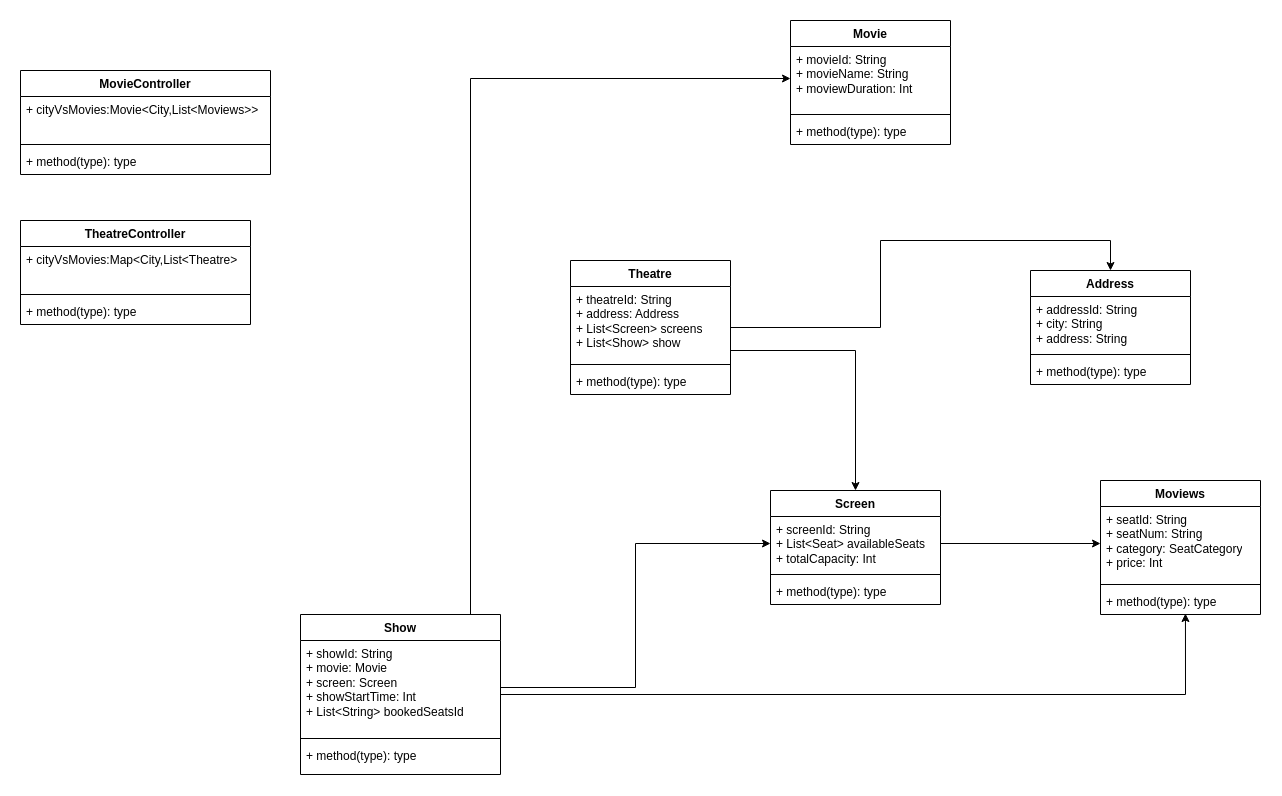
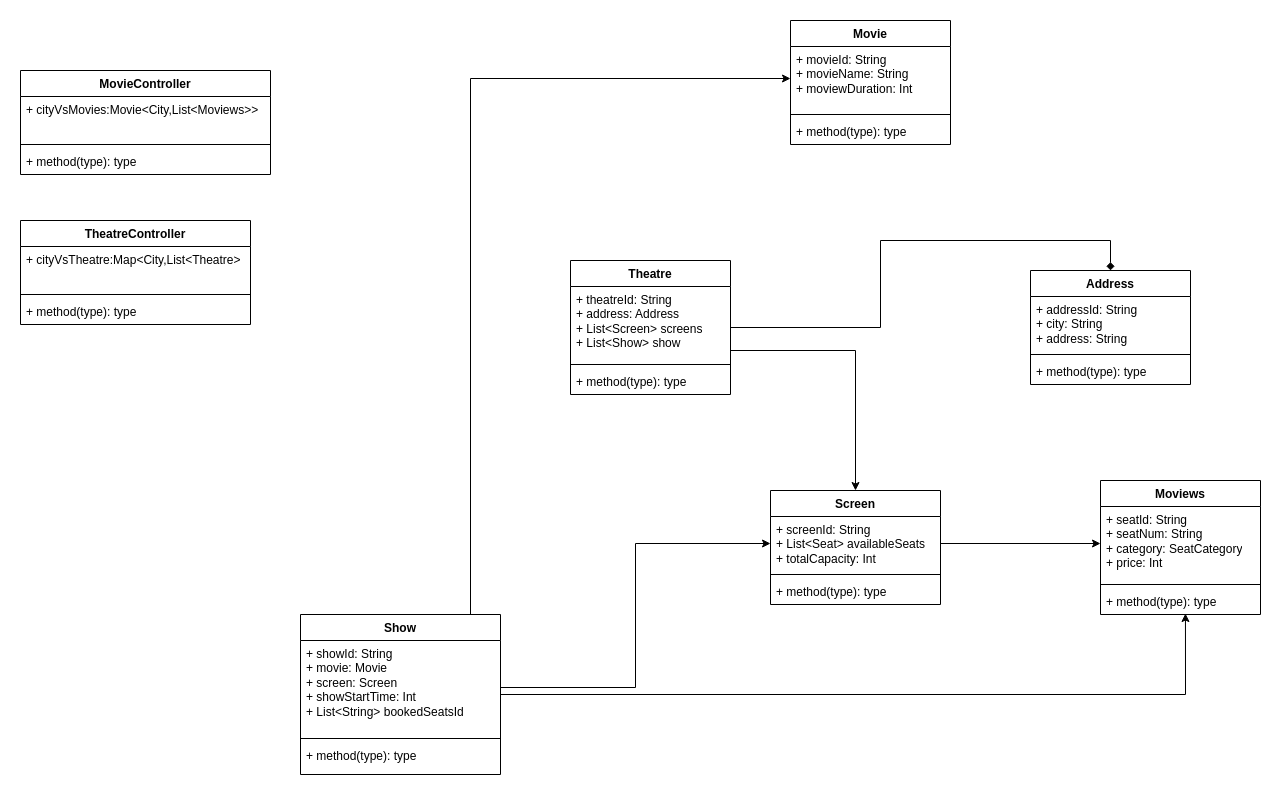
  <mxCell id="0" />
  <mxCell id="1" parent="0" />
  <mxCell id="2" value="Movie" style="swimlane;fontStyle=1;align=center;verticalAlign=top;childLayout=stackLayout;horizontal=1;startSize=26;horizontalStack=0;resizeParent=1;resizeParentMax=0;resizeLast=0;collapsible=1;marginBottom=0;whiteSpace=wrap;html=1;" vertex="1" parent="1"><mxGeometry x="790" y="20" width="160" height="124" as="geometry" /></mxCell>
  <mxCell id="3" value="+ movieId: String&lt;div&gt;+ movieName: String&lt;/div&gt;&lt;div&gt;+ moviewDuration: Int&amp;nbsp;&lt;/div&gt;" style="text;strokeColor=none;fillColor=none;align=left;verticalAlign=top;spacingLeft=4;spacingRight=4;overflow=hidden;rotatable=0;points=[[0,0.5],[1,0.5]];portConstraint=eastwest;whiteSpace=wrap;html=1;" vertex="1" parent="2"><mxGeometry y="26" width="160" height="64" as="geometry" /></mxCell>
  <mxCell id="4" value="" style="line;strokeWidth=1;fillColor=none;align=left;verticalAlign=middle;spacingTop=-1;spacingLeft=3;spacingRight=3;rotatable=0;labelPosition=right;points=[];portConstraint=eastwest;strokeColor=inherit;" vertex="1" parent="2"><mxGeometry y="90" width="160" height="8" as="geometry" /></mxCell>
  <mxCell id="5" value="+ method(type): type" style="text;strokeColor=none;fillColor=none;align=left;verticalAlign=top;spacingLeft=4;spacingRight=4;overflow=hidden;rotatable=0;points=[[0,0.5],[1,0.5]];portConstraint=eastwest;whiteSpace=wrap;html=1;" vertex="1" parent="2"><mxGeometry y="98" width="160" height="26" as="geometry" /></mxCell>
  <mxCell id="6" value="Address" style="swimlane;fontStyle=1;align=center;verticalAlign=top;childLayout=stackLayout;horizontal=1;startSize=26;horizontalStack=0;resizeParent=1;resizeParentMax=0;resizeLast=0;collapsible=1;marginBottom=0;whiteSpace=wrap;html=1;" vertex="1" parent="1"><mxGeometry x="1030" y="270" width="160" height="114" as="geometry" /></mxCell>
  <mxCell id="7" value="+ addressId: String&lt;div&gt;+ city: String&lt;/div&gt;&lt;div&gt;+ address: String&lt;/div&gt;" style="text;strokeColor=none;fillColor=none;align=left;verticalAlign=top;spacingLeft=4;spacingRight=4;overflow=hidden;rotatable=0;points=[[0,0.5],[1,0.5]];portConstraint=eastwest;whiteSpace=wrap;html=1;" vertex="1" parent="6"><mxGeometry y="26" width="160" height="54" as="geometry" /></mxCell>
  <mxCell id="8" value="" style="line;strokeWidth=1;fillColor=none;align=left;verticalAlign=middle;spacingTop=-1;spacingLeft=3;spacingRight=3;rotatable=0;labelPosition=right;points=[];portConstraint=eastwest;strokeColor=inherit;" vertex="1" parent="6"><mxGeometry y="80" width="160" height="8" as="geometry" /></mxCell>
  <mxCell id="9" value="+ method(type): type" style="text;strokeColor=none;fillColor=none;align=left;verticalAlign=top;spacingLeft=4;spacingRight=4;overflow=hidden;rotatable=0;points=[[0,0.5],[1,0.5]];portConstraint=eastwest;whiteSpace=wrap;html=1;" vertex="1" parent="6"><mxGeometry y="88" width="160" height="26" as="geometry" /></mxCell>
- <mxCell id="10" style="edgeStyle=orthogonalEdgeStyle;rounded=0;orthogonalLoop=1;jettySize=auto;html=1;entryX=0.5;entryY=0;entryDx=0;entryDy=0;" edge="1" parent="1" source="11" target="6"><mxGeometry relative="1" as="geometry" /></mxCell>
+ <mxCell id="10" style="edgeStyle=orthogonalEdgeStyle;rounded=0;orthogonalLoop=1;jettySize=auto;html=1;entryX=0.5;entryY=0;entryDx=0;entryDy=0;endArrow=diamond;" edge="1" parent="1" source="11" target="6"><mxGeometry relative="1" as="geometry" /></mxCell>
  <mxCell id="11" value="Theatre" style="swimlane;fontStyle=1;align=center;verticalAlign=top;childLayout=stackLayout;horizontal=1;startSize=26;horizontalStack=0;resizeParent=1;resizeParentMax=0;resizeLast=0;collapsible=1;marginBottom=0;whiteSpace=wrap;html=1;" vertex="1" parent="1"><mxGeometry y="260" width="160" height="134" as="geometry" x="570" /></mxCell>
  <mxCell id="12" value="+ theatreId: String&lt;div&gt;+ address: Address&lt;/div&gt;&lt;div&gt;+ List&amp;lt;Screen&amp;gt; screens&lt;/div&gt;&lt;div&gt;+ List&amp;lt;Show&amp;gt; show&lt;/div&gt;" style="text;strokeColor=none;fillColor=none;align=left;verticalAlign=top;spacingLeft=4;spacingRight=4;overflow=hidden;rotatable=0;points=[[0,0.5],[1,0.5]];portConstraint=eastwest;whiteSpace=wrap;html=1;" vertex="1" parent="11"><mxGeometry y="26" width="160" height="74" as="geometry" /></mxCell>
  <mxCell id="13" value="" style="line;strokeWidth=1;fillColor=none;align=left;verticalAlign=middle;spacingTop=-1;spacingLeft=3;spacingRight=3;rotatable=0;labelPosition=right;points=[];portConstraint=eastwest;strokeColor=inherit;" vertex="1" parent="11"><mxGeometry y="100" width="160" height="8" as="geometry" /></mxCell>
  <mxCell id="14" value="+ method(type): type" style="text;strokeColor=none;fillColor=none;align=left;verticalAlign=top;spacingLeft=4;spacingRight=4;overflow=hidden;rotatable=0;points=[[0,0.5],[1,0.5]];portConstraint=eastwest;whiteSpace=wrap;html=1;" vertex="1" parent="11"><mxGeometry y="108" width="160" height="26" as="geometry" /></mxCell>
  <mxCell id="15" value="Screen" style="swimlane;fontStyle=1;align=center;verticalAlign=top;childLayout=stackLayout;horizontal=1;startSize=26;horizontalStack=0;resizeParent=1;resizeParentMax=0;resizeLast=0;collapsible=1;marginBottom=0;whiteSpace=wrap;html=1;" vertex="1" parent="1"><mxGeometry x="770" y="490" width="170" height="114" as="geometry" /></mxCell>
  <mxCell id="16" value="+ screenId: String&lt;div&gt;+ List&amp;lt;Seat&amp;gt; availableSeats&lt;/div&gt;&lt;div&gt;+ totalCapacity: Int&lt;/div&gt;" style="text;strokeColor=none;fillColor=none;align=left;verticalAlign=top;spacingLeft=4;spacingRight=4;overflow=hidden;rotatable=0;points=[[0,0.5],[1,0.5]];portConstraint=eastwest;whiteSpace=wrap;html=1;" vertex="1" parent="15"><mxGeometry y="26" width="170" height="54" as="geometry" /></mxCell>
  <mxCell id="17" value="" style="line;strokeWidth=1;fillColor=none;align=left;verticalAlign=middle;spacingTop=-1;spacingLeft=3;spacingRight=3;rotatable=0;labelPosition=right;points=[];portConstraint=eastwest;strokeColor=inherit;" vertex="1" parent="15"><mxGeometry y="80" width="170" height="8" as="geometry" /></mxCell>
  <mxCell id="18" value="+ method(type): type" style="text;strokeColor=none;fillColor=none;align=left;verticalAlign=top;spacingLeft=4;spacingRight=4;overflow=hidden;rotatable=0;points=[[0,0.5],[1,0.5]];portConstraint=eastwest;whiteSpace=wrap;html=1;" vertex="1" parent="15"><mxGeometry y="88" width="170" height="26" as="geometry" /></mxCell>
  <mxCell id="19" value="Moviews" style="swimlane;fontStyle=1;align=center;verticalAlign=top;childLayout=stackLayout;horizontal=1;startSize=26;horizontalStack=0;resizeParent=1;resizeParentMax=0;resizeLast=0;collapsible=1;marginBottom=0;whiteSpace=wrap;html=1;" vertex="1" parent="1"><mxGeometry x="1100" y="480" width="160" height="134" as="geometry" /></mxCell>
  <mxCell id="20" value="+ seatId: String&lt;div&gt;+ seatNum: String&lt;/div&gt;&lt;div&gt;+ category: SeatCategory&lt;/div&gt;&lt;div&gt;+ price: Int&lt;/div&gt;" style="text;strokeColor=none;fillColor=none;align=left;verticalAlign=top;spacingLeft=4;spacingRight=4;overflow=hidden;rotatable=0;points=[[0,0.5],[1,0.5]];portConstraint=eastwest;whiteSpace=wrap;html=1;" vertex="1" parent="19"><mxGeometry y="26" width="160" height="74" as="geometry" /></mxCell>
  <mxCell id="21" value="" style="line;strokeWidth=1;fillColor=none;align=left;verticalAlign=middle;spacingTop=-1;spacingLeft=3;spacingRight=3;rotatable=0;labelPosition=right;points=[];portConstraint=eastwest;strokeColor=inherit;" vertex="1" parent="19"><mxGeometry y="100" width="160" height="8" as="geometry" /></mxCell>
  <mxCell id="22" value="+ method(type): type" style="text;strokeColor=none;fillColor=none;align=left;verticalAlign=top;spacingLeft=4;spacingRight=4;overflow=hidden;rotatable=0;points=[[0,0.5],[1,0.5]];portConstraint=eastwest;whiteSpace=wrap;html=1;" vertex="1" parent="19"><mxGeometry y="108" width="160" height="26" as="geometry" /></mxCell>
  <mxCell id="23" style="edgeStyle=orthogonalEdgeStyle;rounded=0;orthogonalLoop=1;jettySize=auto;html=1;" edge="1" parent="1" source="24" target="3"><mxGeometry relative="1" as="geometry"><Array as="points"><mxPoint x="470" y="78" /></Array></mxGeometry></mxCell>
  <mxCell id="24" value="Show" style="swimlane;fontStyle=1;align=center;verticalAlign=top;childLayout=stackLayout;horizontal=1;startSize=26;horizontalStack=0;resizeParent=1;resizeParentMax=0;resizeLast=0;collapsible=1;marginBottom=0;whiteSpace=wrap;html=1;" vertex="1" parent="1"><mxGeometry x="300" y="614" width="200" height="160" as="geometry" /></mxCell>
  <mxCell id="25" value="+ showId: String&lt;div&gt;+ movie: Movie&lt;/div&gt;&lt;div&gt;+ screen: Screen&lt;/div&gt;&lt;div&gt;+ showStartTime: Int&lt;/div&gt;&lt;div&gt;+ List&amp;lt;String&amp;gt; bookedSeatsId&lt;/div&gt;" style="text;strokeColor=none;fillColor=none;align=left;verticalAlign=top;spacingLeft=4;spacingRight=4;overflow=hidden;rotatable=0;points=[[0,0.5],[1,0.5]];portConstraint=eastwest;whiteSpace=wrap;html=1;" vertex="1" parent="24"><mxGeometry y="26" width="200" height="94" as="geometry" /></mxCell>
  <mxCell id="26" value="" style="line;strokeWidth=1;fillColor=none;align=left;verticalAlign=middle;spacingTop=-1;spacingLeft=3;spacingRight=3;rotatable=0;labelPosition=right;points=[];portConstraint=eastwest;strokeColor=inherit;" vertex="1" parent="24"><mxGeometry y="120" width="200" height="8" as="geometry" /></mxCell>
  <mxCell id="27" value="+ method(type): type" style="text;strokeColor=none;fillColor=none;align=left;verticalAlign=top;spacingLeft=4;spacingRight=4;overflow=hidden;rotatable=0;points=[[0,0.5],[1,0.5]];portConstraint=eastwest;whiteSpace=wrap;html=1;" vertex="1" parent="24"><mxGeometry y="128" width="200" height="32" as="geometry" /></mxCell>
  <mxCell id="28" style="edgeStyle=orthogonalEdgeStyle;rounded=0;orthogonalLoop=1;jettySize=auto;html=1;entryX=0;entryY=0.5;entryDx=0;entryDy=0;" edge="1" parent="1" source="25" target="16"><mxGeometry relative="1" as="geometry" /></mxCell>
  <mxCell id="29" style="edgeStyle=orthogonalEdgeStyle;rounded=0;orthogonalLoop=1;jettySize=auto;html=1;entryX=0.5;entryY=0;entryDx=0;entryDy=0;" edge="1" parent="1" source="12" target="15"><mxGeometry relative="1" as="geometry"><Array as="points"><mxPoint x="855" y="350" /></Array></mxGeometry></mxCell>
  <mxCell id="30" style="edgeStyle=orthogonalEdgeStyle;rounded=0;orthogonalLoop=1;jettySize=auto;html=1;entryX=0;entryY=0.5;entryDx=0;entryDy=0;" edge="1" parent="1" source="16" target="20"><mxGeometry relative="1" as="geometry" /></mxCell>
  <mxCell id="31" style="edgeStyle=orthogonalEdgeStyle;rounded=0;orthogonalLoop=1;jettySize=auto;html=1;entryX=0.531;entryY=0.962;entryDx=0;entryDy=0;entryPerimeter=0;" edge="1" parent="1" source="24" target="22"><mxGeometry relative="1" as="geometry" /></mxCell>
  <mxCell id="32" value="MovieController" style="swimlane;fontStyle=1;align=center;verticalAlign=top;childLayout=stackLayout;horizontal=1;startSize=26;horizontalStack=0;resizeParent=1;resizeParentMax=0;resizeLast=0;collapsible=1;marginBottom=0;whiteSpace=wrap;html=1;" vertex="1" parent="1"><mxGeometry x="20" y="70" width="250" height="104" as="geometry" /></mxCell>
  <mxCell id="33" value="+ cityVsMovies:Movie&amp;lt;City,List&amp;lt;Moviews&amp;gt;&amp;gt;" style="text;strokeColor=none;fillColor=none;align=left;verticalAlign=top;spacingLeft=4;spacingRight=4;overflow=hidden;rotatable=0;points=[[0,0.5],[1,0.5]];portConstraint=eastwest;whiteSpace=wrap;html=1;" vertex="1" parent="32"><mxGeometry y="26" width="250" height="44" as="geometry" /></mxCell>
  <mxCell id="34" value="" style="line;strokeWidth=1;fillColor=none;align=left;verticalAlign=middle;spacingTop=-1;spacingLeft=3;spacingRight=3;rotatable=0;labelPosition=right;points=[];portConstraint=eastwest;strokeColor=inherit;" vertex="1" parent="32"><mxGeometry y="70" width="250" height="8" as="geometry" /></mxCell>
  <mxCell id="35" value="+ method(type): type" style="text;strokeColor=none;fillColor=none;align=left;verticalAlign=top;spacingLeft=4;spacingRight=4;overflow=hidden;rotatable=0;points=[[0,0.5],[1,0.5]];portConstraint=eastwest;whiteSpace=wrap;html=1;" vertex="1" parent="32"><mxGeometry y="78" width="250" height="26" as="geometry" /></mxCell>
  <mxCell id="36" value="TheatreController" style="swimlane;fontStyle=1;align=center;verticalAlign=top;childLayout=stackLayout;horizontal=1;startSize=26;horizontalStack=0;resizeParent=1;resizeParentMax=0;resizeLast=0;collapsible=1;marginBottom=0;whiteSpace=wrap;html=1;" vertex="1" parent="1"><mxGeometry x="20" y="220" width="230" height="104" as="geometry" /></mxCell>
- <mxCell id="37" value="+ cityVsMovies:Map&amp;lt;City,List&amp;lt;Theatre&amp;gt;" style="text;strokeColor=none;fillColor=none;align=left;verticalAlign=top;spacingLeft=4;spacingRight=4;overflow=hidden;rotatable=0;points=[[0,0.5],[1,0.5]];portConstraint=eastwest;whiteSpace=wrap;html=1;" vertex="1" parent="36"><mxGeometry y="26" width="230" height="44" as="geometry" /></mxCell>
+ <mxCell id="37" value="+ cityVsTheatre:Map&amp;lt;City,List&amp;lt;Theatre&amp;gt;" style="text;strokeColor=none;fillColor=none;align=left;verticalAlign=top;spacingLeft=4;spacingRight=4;overflow=hidden;rotatable=0;points=[[0,0.5],[1,0.5]];portConstraint=eastwest;whiteSpace=wrap;html=1;" vertex="1" parent="36"><mxGeometry y="26" width="230" height="44" as="geometry" /></mxCell>
  <mxCell id="38" value="" style="line;strokeWidth=1;fillColor=none;align=left;verticalAlign=middle;spacingTop=-1;spacingLeft=3;spacingRight=3;rotatable=0;labelPosition=right;points=[];portConstraint=eastwest;strokeColor=inherit;" vertex="1" parent="36"><mxGeometry y="70" width="230" height="8" as="geometry" /></mxCell>
  <mxCell id="39" value="+ method(type): type" style="text;strokeColor=none;fillColor=none;align=left;verticalAlign=top;spacingLeft=4;spacingRight=4;overflow=hidden;rotatable=0;points=[[0,0.5],[1,0.5]];portConstraint=eastwest;whiteSpace=wrap;html=1;" vertex="1" parent="36"><mxGeometry y="78" width="230" height="26" as="geometry" /></mxCell>
